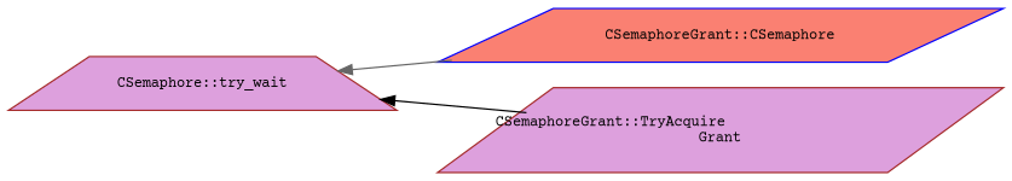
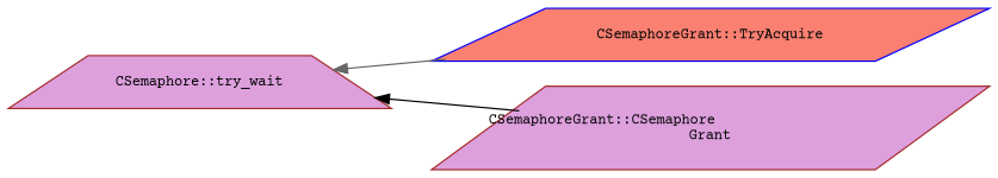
  digraph {
    fontname="Courier Prime"
    rankdir=LR
    node [color=brown fillcolor=plum fontname="Courier Prime" fontsize=10 shape=parallelogram style=filled]
    edge [dir=back fontname="Courier Prime" fontsize=10 labelfontname=Helvetica labelfontsize=10 style=solid]
    n1 [fontcolor=black height=0.2 label="CSemaphore::try_wait" shape=trapezium width=0.4]
-   n2 [color=blue fillcolor=salmon height=0.2 label="CSemaphoreGrant::CSemaphore" width=0.4]
-   n3 [height=0.2 label="CSemaphoreGrant::TryAcquire\lGrant" width=0.4]
+   n2 [color=blue fillcolor=salmon height=0.2 label="CSemaphoreGrant::TryAcquire" width=0.4]
+   n3 [height=0.2 label="CSemaphoreGrant::CSemaphore\lGrant" width=0.4]
    n1 -> n2 [color=gray40]
    n1 -> n3 [color=black]
  }
